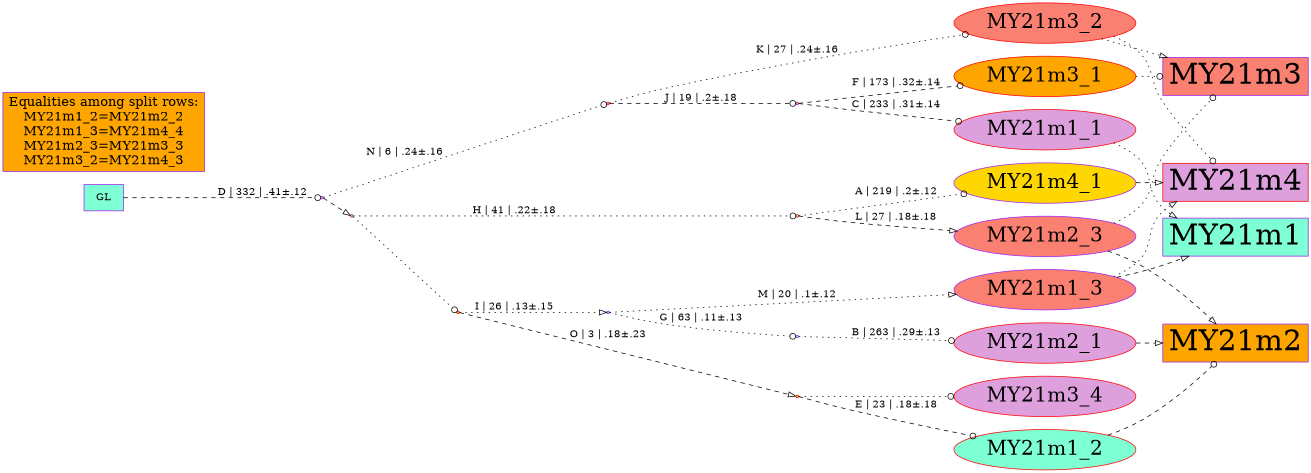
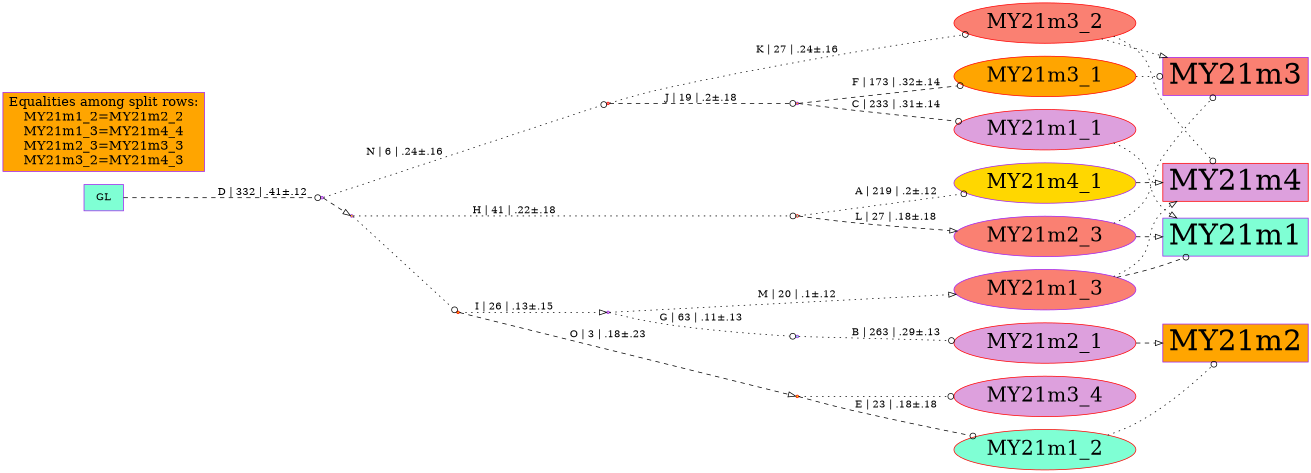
  digraph {
    rankdir=LR
    node [color=purple fillcolor=plum shape=oval style=filled]
    edge [arrowhead=odot style=dotted]
    n1 [color=red fontsize=28 label=MY21m1_1]
    n2 [color=red fillcolor=aquamarine fontsize=28 label=MY21m1_2]
    n3 [fillcolor=salmon fontsize=28 label=MY21m1_3]
    n4 [color=red fontsize=28 label=MY21m2_1]
    n5 [fillcolor=salmon fontsize=28 label=MY21m2_3]
    n6 [color=red fillcolor=orange fontsize=28 label=MY21m3_1]
    n7 [color=red fillcolor=salmon fontsize=28 label=MY21m3_2]
    n8 [color=red fontsize=28 label=MY21m3_4]
    n9 [fillcolor=gold fontsize=28 label=MY21m4_1]
    n10 [fillcolor=aquamarine fontsize=40 label=MY21m1 shape=box]
    n11 [fillcolor=orange fontsize=40 label=MY21m2 shape=box]
    n12 [color=red fontsize=40 label=MY21m4 shape=box]
    n13 [fillcolor=salmon fontsize=40 label=MY21m3 shape=box]
    n14 [fillcolor=orange fontsize=18 label="Equalities among split rows:\nMY21m1_2=MY21m2_2\nMY21m1_3=MY21m4_4\nMY21m2_3=MY21m3_3\nMY21m3_2=MY21m4_3\n" shape=box]
    Int1 [fillcolor=aquamarine shape=point]
    Int2 [fillcolor=orange shape=point]
    Int3 [color=red fillcolor=salmon shape=point]
    Int4 [color=red fillcolor=aquamarine shape=point]
    Int5 [shape=point]
    Int6 [color=red fillcolor=gold shape=point]
    Int7 [color=red fillcolor=orange shape=point]
    Int8 [fillcolor=gold shape=point]
    Int9 [shape=point]
    n24 [fillcolor=aquamarine label=GL shape=box]
    subgraph sub_1 {
      rank=same
      n1
      n2
      n3
      n4
      n5
      n6
      n7
      n8
      n9
    }
    n1 -> n10 [arrowhead=onormal]
-   n2 -> n11 [style=dashed]
-   n3 -> n10 [arrowhead=onormal style=dashed]
+   n2 -> n11
+   n3 -> n10 [style=dashed]
    n3 -> n12 [arrowhead=onormal]
    n4 -> n11 [arrowhead=onormal style=dashed]
-   n5 -> n11 [arrowhead=onormal style=dashed]
+   n5 -> n10 [arrowhead=onormal style=dashed]
    n5 -> n13
    n6 -> n13
    n7 -> n12
    n7 -> n13 [arrowhead=onormal]
    n9 -> n12 [arrowhead=onormal style=dashed]
    Int1 -> n4 [label="B | 263 | .29±.13"]
    Int2 -> n1 [label="C | 233 | .31±.14" style=dashed]
    Int2 -> n6 [label="F | 173 | .32±.14" style=dashed]
    Int3 -> n7 [label="K | 27 | .24±.16"]
    Int3 -> Int2 [label="J | 19 | .2±.18" style=dashed]
    Int4 -> n5 [arrowhead=onormal label="L | 27 | .18±.18" style=dashed]
    Int4 -> n9 [label="A | 219 | .2±.12"]
    Int5 -> n3 [arrowhead=onormal label="M | 20 | .1±.12"]
    Int5 -> Int1 [label="G | 63 | .11±.13"]
    Int6 -> n2 [label="E | 23 | .18±.18" style=dashed]
    Int6 -> n8
    Int7 -> Int5 [arrowhead=onormal label="I | 26 | .13±.15"]
    Int7 -> Int6 [arrowhead=onormal label="O | 3 | .18±.23" style=dashed]
    Int8 -> Int4 [label="H | 41 | .22±.18"]
    Int8 -> Int7
    Int9 -> Int3 [label="N | 6 | .24±.16"]
    Int9 -> Int8 [arrowhead=onormal style=dashed]
    n24 -> Int9 [label="D | 332 | .41±.12" style=dashed]
  }
